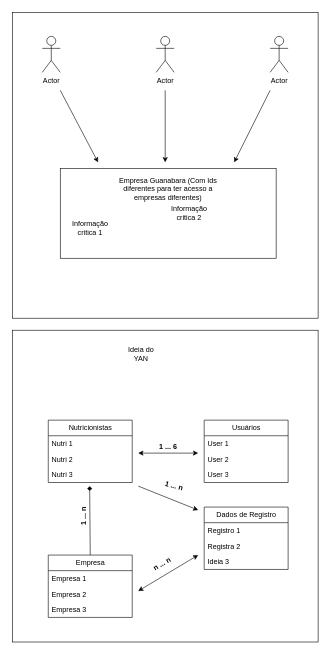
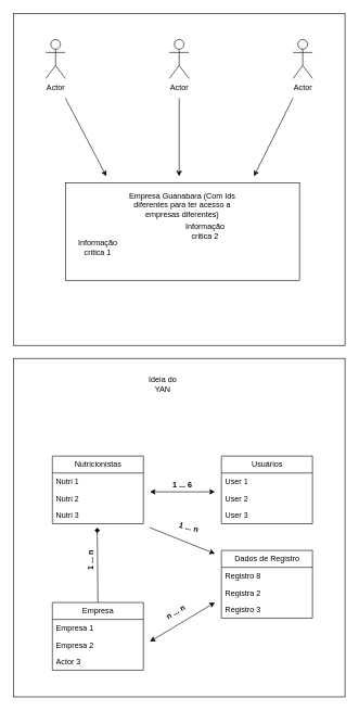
  <mxCell id="0" />
  <mxCell id="1" parent="0" />
  <mxCell id="2" value="" style="rounded=0;whiteSpace=wrap;html=1;" vertex="1" parent="1"><mxGeometry x="20" y="550" width="510" height="520" as="geometry" /></mxCell>
  <mxCell id="3" value="" style="whiteSpace=wrap;html=1;aspect=fixed;" vertex="1" parent="1"><mxGeometry x="20" y="20" width="510" height="510" as="geometry" /></mxCell>
  <mxCell id="4" value="Actor" style="shape=umlActor;verticalLabelPosition=bottom;verticalAlign=top;html=1;outlineConnect=0;" vertex="1" parent="1"><mxGeometry x="70" y="60" width="30" height="60" as="geometry" /></mxCell>
  <mxCell id="5" value="Actor" style="shape=umlActor;verticalLabelPosition=bottom;verticalAlign=top;html=1;outlineConnect=0;" vertex="1" parent="1"><mxGeometry x="450" y="60" width="30" height="60" as="geometry" /></mxCell>
  <mxCell id="6" value="" style="rounded=0;whiteSpace=wrap;html=1;" vertex="1" parent="1"><mxGeometry x="100" y="280" width="360" height="150" as="geometry" /></mxCell>
  <mxCell id="7" value="" style="endArrow=classic;html=1;rounded=0;entryX=0.175;entryY=-0.067;entryDx=0;entryDy=0;entryPerimeter=0;" edge="1" parent="1" target="6"><mxGeometry width="50" height="50" relative="1" as="geometry"><mxPoint x="100" y="150" as="sourcePoint" /><mxPoint x="270" y="220" as="targetPoint" /></mxGeometry></mxCell>
  <mxCell id="8" value="Empresa Guanabara (Com Ids diferentes para ter acesso a empresas diferentes)&lt;br&gt;" style="text;html=1;strokeColor=none;fillColor=none;align=center;verticalAlign=middle;whiteSpace=wrap;rounded=0;" vertex="1" parent="1"><mxGeometry x="180" y="300" width="200" height="30" as="geometry" /></mxCell>
  <mxCell id="9" value="Informação critica 1" style="text;html=1;strokeColor=none;fillColor=none;align=center;verticalAlign=middle;whiteSpace=wrap;rounded=0;" vertex="1" parent="1"><mxGeometry x="120" y="365" width="60" height="30" as="geometry" /></mxCell>
  <mxCell id="10" value="Actor" style="shape=umlActor;verticalLabelPosition=bottom;verticalAlign=top;html=1;outlineConnect=0;" vertex="1" parent="1"><mxGeometry x="260" y="60" width="30" height="60" as="geometry" /></mxCell>
  <mxCell id="11" value="Informação critica 2" style="text;html=1;strokeColor=none;fillColor=none;align=center;verticalAlign=middle;whiteSpace=wrap;rounded=0;" vertex="1" parent="1"><mxGeometry x="285" y="340" width="60" height="30" as="geometry" /></mxCell>
  <mxCell id="12" value="" style="endArrow=classic;html=1;rounded=0;" edge="1" parent="1"><mxGeometry width="50" height="50" relative="1" as="geometry"><mxPoint x="275" y="150" as="sourcePoint" /><mxPoint x="275" y="270" as="targetPoint" /></mxGeometry></mxCell>
  <mxCell id="13" value="" style="endArrow=classic;html=1;rounded=0;" edge="1" parent="1"><mxGeometry width="50" height="50" relative="1" as="geometry"><mxPoint x="450" y="150" as="sourcePoint" /><mxPoint x="390" y="270" as="targetPoint" /></mxGeometry></mxCell>
  <mxCell id="14" value="Usuários" style="swimlane;fontStyle=0;childLayout=stackLayout;horizontal=1;startSize=26;fillColor=none;horizontalStack=0;resizeParent=1;resizeParentMax=0;resizeLast=0;collapsible=1;marginBottom=0;html=1;" vertex="1" parent="1"><mxGeometry x="340" y="700" width="140" height="104" as="geometry" /></mxCell>
  <mxCell id="15" value="User 1" style="text;strokeColor=none;fillColor=none;align=left;verticalAlign=top;spacingLeft=4;spacingRight=4;overflow=hidden;rotatable=0;points=[[0,0.5],[1,0.5]];portConstraint=eastwest;whiteSpace=wrap;html=1;" vertex="1" parent="14"><mxGeometry y="26" width="140" height="26" as="geometry" /></mxCell>
  <mxCell id="16" value="User 2" style="text;strokeColor=none;fillColor=none;align=left;verticalAlign=top;spacingLeft=4;spacingRight=4;overflow=hidden;rotatable=0;points=[[0,0.5],[1,0.5]];portConstraint=eastwest;whiteSpace=wrap;html=1;" vertex="1" parent="14"><mxGeometry y="52" width="140" height="26" as="geometry" /></mxCell>
  <mxCell id="17" value="User 3&lt;br&gt;" style="text;strokeColor=none;fillColor=none;align=left;verticalAlign=top;spacingLeft=4;spacingRight=4;overflow=hidden;rotatable=0;points=[[0,0.5],[1,0.5]];portConstraint=eastwest;whiteSpace=wrap;html=1;" vertex="1" parent="14"><mxGeometry y="78" width="140" height="26" as="geometry" /></mxCell>
  <mxCell id="18" value="Nutricionistas" style="swimlane;fontStyle=0;childLayout=stackLayout;horizontal=1;startSize=26;fillColor=none;horizontalStack=0;resizeParent=1;resizeParentMax=0;resizeLast=0;collapsible=1;marginBottom=0;html=1;" vertex="1" parent="1"><mxGeometry x="80" y="700" width="140" height="104" as="geometry" /></mxCell>
  <mxCell id="19" value="Nutri 1&lt;br&gt;" style="text;strokeColor=none;fillColor=none;align=left;verticalAlign=top;spacingLeft=4;spacingRight=4;overflow=hidden;rotatable=0;points=[[0,0.5],[1,0.5]];portConstraint=eastwest;whiteSpace=wrap;html=1;" vertex="1" parent="18"><mxGeometry y="26" width="140" height="26" as="geometry" /></mxCell>
  <mxCell id="20" value="Nutri 2&lt;br&gt;" style="text;strokeColor=none;fillColor=none;align=left;verticalAlign=top;spacingLeft=4;spacingRight=4;overflow=hidden;rotatable=0;points=[[0,0.5],[1,0.5]];portConstraint=eastwest;whiteSpace=wrap;html=1;" vertex="1" parent="18"><mxGeometry y="52" width="140" height="26" as="geometry" /></mxCell>
  <mxCell id="21" value="Nutri 3&lt;br&gt;" style="text;strokeColor=none;fillColor=none;align=left;verticalAlign=top;spacingLeft=4;spacingRight=4;overflow=hidden;rotatable=0;points=[[0,0.5],[1,0.5]];portConstraint=eastwest;whiteSpace=wrap;html=1;" vertex="1" parent="18"><mxGeometry y="78" width="140" height="26" as="geometry" /></mxCell>
  <mxCell id="22" value="1 ... 6" style="text;html=1;strokeColor=none;fillColor=none;align=center;verticalAlign=middle;whiteSpace=wrap;rounded=0;fontStyle=1;strokeWidth=4;" vertex="1" parent="1"><mxGeometry x="250" y="730" width="60" height="30" as="geometry" /></mxCell>
  <mxCell id="23" value="Empresa" style="swimlane;fontStyle=0;childLayout=stackLayout;horizontal=1;startSize=26;fillColor=none;horizontalStack=0;resizeParent=1;resizeParentMax=0;resizeLast=0;collapsible=1;marginBottom=0;html=1;" vertex="1" parent="1"><mxGeometry x="80" y="925" width="140" height="104" as="geometry" /></mxCell>
  <mxCell id="24" value="Empresa 1" style="text;strokeColor=none;fillColor=none;align=left;verticalAlign=top;spacingLeft=4;spacingRight=4;overflow=hidden;rotatable=0;points=[[0,0.5],[1,0.5]];portConstraint=eastwest;whiteSpace=wrap;html=1;" vertex="1" parent="23"><mxGeometry y="26" width="140" height="26" as="geometry" /></mxCell>
  <mxCell id="25" value="Empresa&amp;nbsp;2" style="text;strokeColor=none;fillColor=none;align=left;verticalAlign=top;spacingLeft=4;spacingRight=4;overflow=hidden;rotatable=0;points=[[0,0.5],[1,0.5]];portConstraint=eastwest;whiteSpace=wrap;html=1;" vertex="1" parent="23"><mxGeometry y="52" width="140" height="26" as="geometry" /></mxCell>
- <mxCell id="26" value="Empresa 3" style="text;strokeColor=none;fillColor=none;align=left;verticalAlign=top;spacingLeft=4;spacingRight=4;overflow=hidden;rotatable=0;points=[[0,0.5],[1,0.5]];portConstraint=eastwest;whiteSpace=wrap;html=1;" vertex="1" parent="23"><mxGeometry y="78" width="140" height="26" as="geometry" /></mxCell>
+ <mxCell id="26" value="Actor 3" style="text;strokeColor=none;fillColor=none;align=left;verticalAlign=top;spacingLeft=4;spacingRight=4;overflow=hidden;rotatable=0;points=[[0,0.5],[1,0.5]];portConstraint=eastwest;whiteSpace=wrap;html=1;" vertex="1" parent="23"><mxGeometry y="78" width="140" height="26" as="geometry" /></mxCell>
  <mxCell id="27" value="1 ... n" style="text;html=1;strokeColor=none;fillColor=none;align=center;verticalAlign=middle;whiteSpace=wrap;rounded=0;fontStyle=1;strokeWidth=4;rotation=-90;" vertex="1" parent="1"><mxGeometry x="110" y="845" width="60" height="30" as="geometry" /></mxCell>
  <mxCell id="28" value="Dados de Registro" style="swimlane;fontStyle=0;childLayout=stackLayout;horizontal=1;startSize=26;fillColor=none;horizontalStack=0;resizeParent=1;resizeParentMax=0;resizeLast=0;collapsible=1;marginBottom=0;html=1;" vertex="1" parent="1"><mxGeometry x="340" y="845" width="140" height="104" as="geometry" /></mxCell>
- <mxCell id="29" value="Registro 1" style="text;strokeColor=none;fillColor=none;align=left;verticalAlign=top;spacingLeft=4;spacingRight=4;overflow=hidden;rotatable=0;points=[[0,0.5],[1,0.5]];portConstraint=eastwest;whiteSpace=wrap;html=1;" vertex="1" parent="28"><mxGeometry y="26" width="140" height="26" as="geometry" /></mxCell>
+ <mxCell id="29" value="Registro 8" style="text;strokeColor=none;fillColor=none;align=left;verticalAlign=top;spacingLeft=4;spacingRight=4;overflow=hidden;rotatable=0;points=[[0,0.5],[1,0.5]];portConstraint=eastwest;whiteSpace=wrap;html=1;" vertex="1" parent="28"><mxGeometry y="26" width="140" height="26" as="geometry" /></mxCell>
  <mxCell id="30" value="Registra 2" style="text;strokeColor=none;fillColor=none;align=left;verticalAlign=top;spacingLeft=4;spacingRight=4;overflow=hidden;rotatable=0;points=[[0,0.5],[1,0.5]];portConstraint=eastwest;whiteSpace=wrap;html=1;" vertex="1" parent="28"><mxGeometry y="52" width="140" height="26" as="geometry" /></mxCell>
- <mxCell id="31" value="Ideia 3&lt;br&gt;" style="text;strokeColor=none;fillColor=none;align=left;verticalAlign=top;spacingLeft=4;spacingRight=4;overflow=hidden;rotatable=0;points=[[0,0.5],[1,0.5]];portConstraint=eastwest;whiteSpace=wrap;html=1;" vertex="1" parent="28"><mxGeometry y="78" width="140" height="26" as="geometry" /></mxCell>
+ <mxCell id="31" value="Registro 3&lt;br&gt;" style="text;strokeColor=none;fillColor=none;align=left;verticalAlign=top;spacingLeft=4;spacingRight=4;overflow=hidden;rotatable=0;points=[[0,0.5],[1,0.5]];portConstraint=eastwest;whiteSpace=wrap;html=1;" vertex="1" parent="28"><mxGeometry y="78" width="140" height="26" as="geometry" /></mxCell>
  <mxCell id="32" value="" style="endArrow=diamond;html=1;rounded=0;entryX=0.493;entryY=1.231;entryDx=0;entryDy=0;entryPerimeter=0;exitX=0.5;exitY=0;exitDx=0;exitDy=0;" edge="1" parent="1" source="23" target="21"><mxGeometry width="50" height="50" relative="1" as="geometry"><mxPoint x="150" y="815" as="sourcePoint" /><mxPoint x="150" y="905" as="targetPoint" /></mxGeometry></mxCell>
  <mxCell id="33" value="n ... n&lt;br&gt;" style="text;html=1;strokeColor=none;fillColor=none;align=center;verticalAlign=middle;whiteSpace=wrap;rounded=0;fontStyle=1;strokeWidth=4;rotation=-30;" vertex="1" parent="1"><mxGeometry x="240" y="925" width="60" height="30" as="geometry" /></mxCell>
  <mxCell id="34" value="" style="endArrow=classic;html=1;rounded=0;" edge="1" parent="1"><mxGeometry width="50" height="50" relative="1" as="geometry"><mxPoint x="230" y="810" as="sourcePoint" /><mxPoint x="330" y="850" as="targetPoint" /></mxGeometry></mxCell>
  <mxCell id="35" value="1 ... n" style="text;html=1;strokeColor=none;fillColor=none;align=center;verticalAlign=middle;whiteSpace=wrap;rounded=0;fontStyle=1;strokeWidth=4;rotation=15;" vertex="1" parent="1"><mxGeometry x="260" y="795" width="60" height="30" as="geometry" /></mxCell>
  <mxCell id="36" value="" style="endArrow=classic;startArrow=classic;html=1;rounded=0;" edge="1" parent="1"><mxGeometry width="50" height="50" relative="1" as="geometry"><mxPoint x="230" y="755" as="sourcePoint" /><mxPoint x="330" y="755" as="targetPoint" /></mxGeometry></mxCell>
  <mxCell id="37" value="" style="endArrow=classic;startArrow=classic;html=1;rounded=0;" edge="1" parent="1"><mxGeometry width="50" height="50" relative="1" as="geometry"><mxPoint x="230" y="985" as="sourcePoint" /><mxPoint x="330" y="925" as="targetPoint" /></mxGeometry></mxCell>
- <mxCell id="38" value="Ideia do YAN&lt;br&gt;" style="text;html=1;strokeColor=none;fillColor=none;align=center;verticalAlign=middle;whiteSpace=wrap;rounded=0;" vertex="1" parent="1"><mxGeometry x="205" y="575" width="60" height="30" as="geometry" /></mxCell>
+ <mxCell id="38" value="Ideia do YAN&lt;br&gt;" style="text;html=1;strokeColor=none;fillColor=none;align=center;verticalAlign=middle;whiteSpace=wrap;rounded=0;" vertex="1" parent="1"><mxGeometry x="220" y="575" width="60" height="30" as="geometry" /></mxCell>
